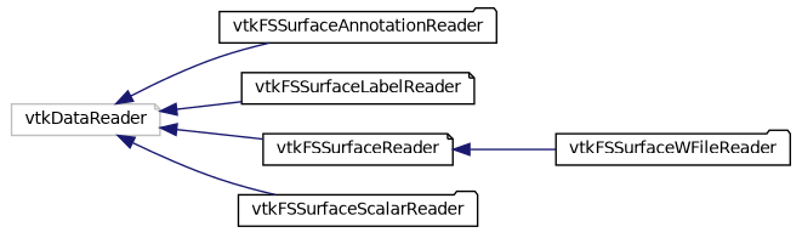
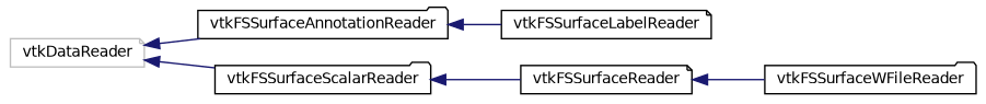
  digraph {
    rankdir=LR
    node [color=black fontname=Helvetica fontsize=10 shape=note]
    edge [color=midnightblue dir=back fontname=Helvetica fontsize=10 labelfontname=Helvetica labelfontsize=10 style=solid]
    n1 [color=grey75 height=0.2 label=vtkDataReader width=0.4]
    n2 [height=0.2 label=vtkFSSurfaceAnnotationReader shape=folder width=0.4]
    n3 [height=0.2 label=vtkFSSurfaceLabelReader width=0.4]
    n4 [height=0.2 label=vtkFSSurfaceReader width=0.4]
    n5 [height=0.2 label=vtkFSSurfaceScalarReader shape=folder width=0.4]
    n6 [height=0.2 label=vtkFSSurfaceWFileReader shape=folder width=0.4]
    n1 -> n2
-   n1 -> n3
-   n1 -> n4
+   n2 -> n3
+   n5 -> n4
    n1 -> n5
    n4 -> n6
  }
